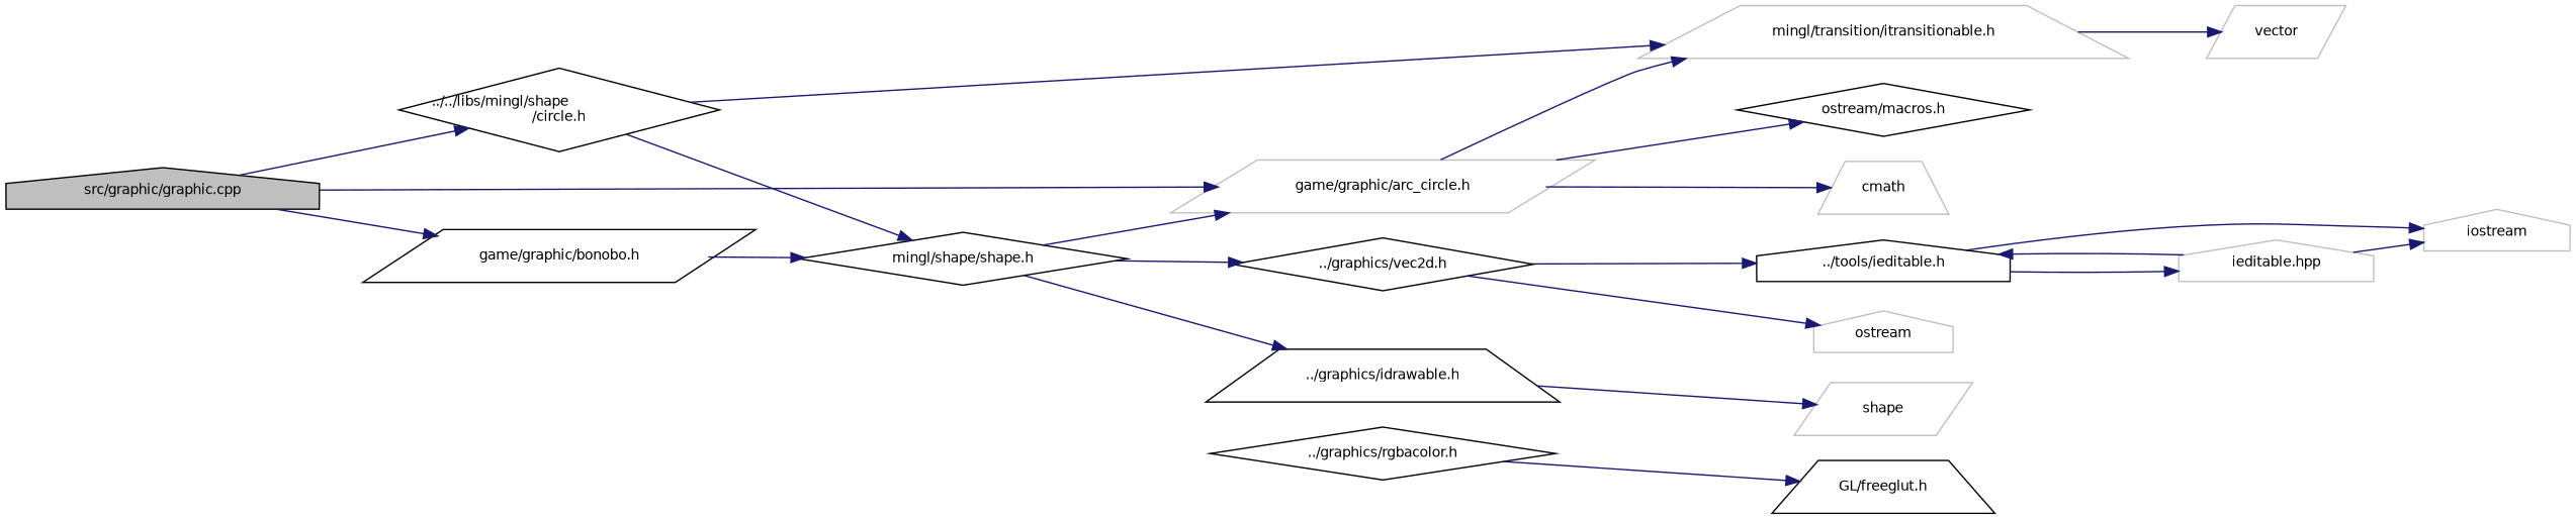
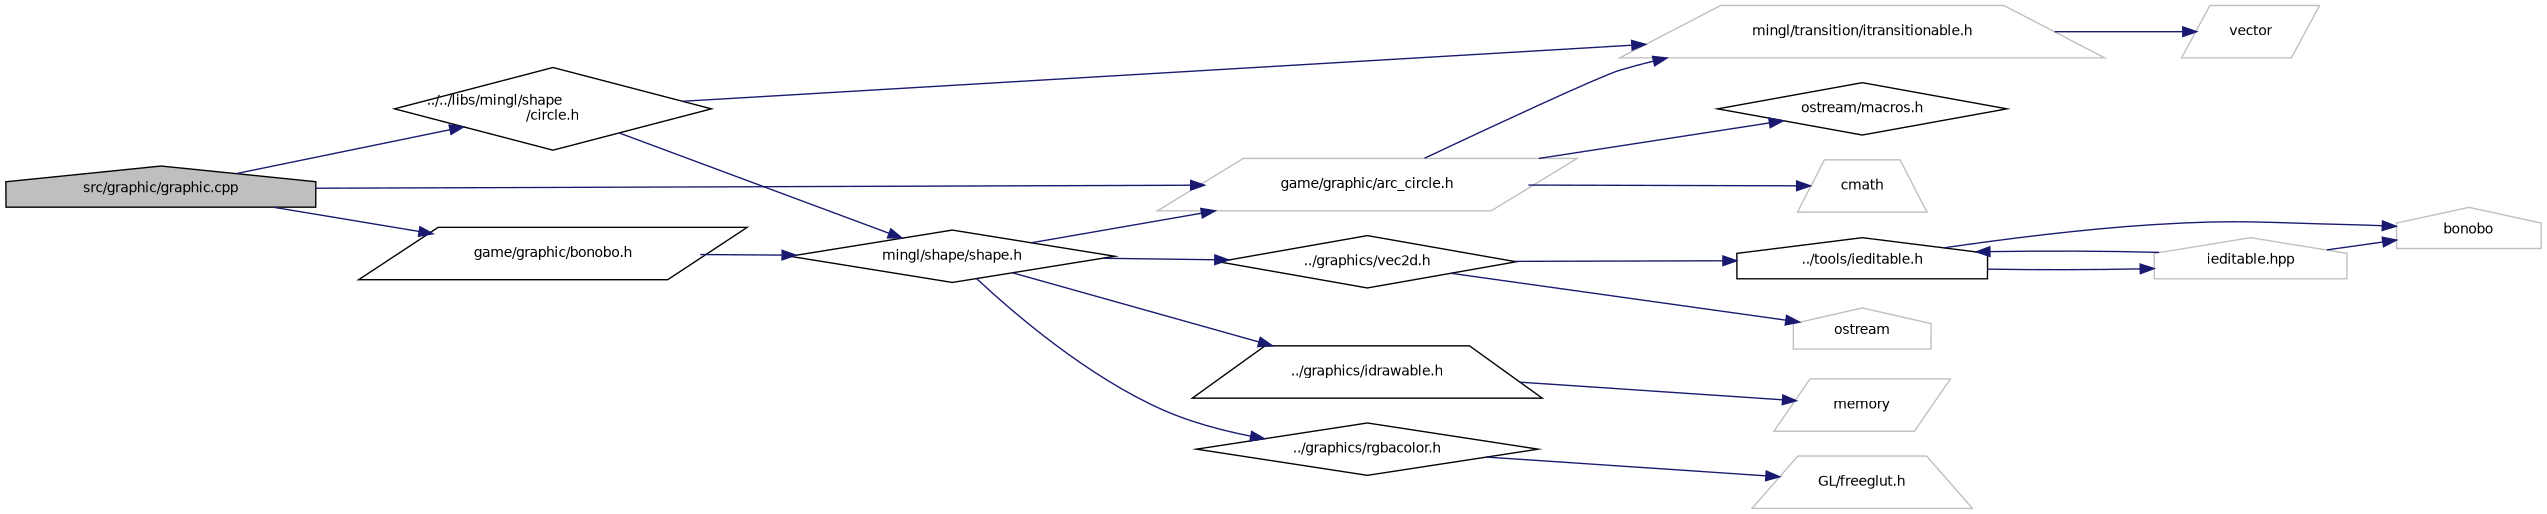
  digraph {
    fontname="DejaVu Sans"
    rankdir=LR
    node [color=black fillcolor=white fontname="DejaVu Sans" fontsize=10 shape=house style=filled]
    edge [color=midnightblue fontname="DejaVu Sans" fontsize=10 labelfontname=Helvetica labelfontsize=10 style=solid]
    n1 [fillcolor=grey75 fontcolor=black height=0.2 label="src/graphic/graphic.cpp" width=0.4]
    n2 [height=0.2 label="game/graphic/bonobo.h" shape=parallelogram width=0.4]
    n3 [color=grey75 height=0.2 label="game/graphic/arc_circle.h" shape=parallelogram width=0.4]
    n4 [height=0.2 label="../../libs/mingl/shape\l/circle.h" shape=diamond width=0.4]
    n5 [height=0.2 label="mingl/shape/shape.h" shape=diamond width=0.4]
    n6 [color=grey75 height=0.2 label="mingl/transition/itransitionable.h" shape=trapezium width=0.4]
    n7 [color=grey75 height=0.2 label=cmath shape=trapezium width=0.4]
    n8 [height=0.2 label="ostream/macros.h" shape=diamond width=0.4]
    n9 [height=0.2 label="../graphics/idrawable.h" shape=trapezium width=0.4]
    n10 [height=0.2 label="../graphics/rgbacolor.h" shape=diamond width=0.4]
    n11 [height=0.2 label="../graphics/vec2d.h" shape=diamond width=0.4]
    n12 [color=grey75 height=0.2 label=vector shape=parallelogram width=0.4]
-   n13 [color=grey75 height=0.2 label=shape shape=parallelogram width=0.4]
-   n14 [height=0.2 label="GL/freeglut.h" shape=trapezium width=0.4]
+   n13 [color=grey75 height=0.2 label=memory shape=parallelogram width=0.4]
+   n14 [color=grey75 height=0.2 label="GL/freeglut.h" shape=trapezium width=0.4]
    n15 [height=0.2 label="../tools/ieditable.h" width=0.4]
    n16 [color=grey75 height=0.2 label=ostream width=0.4]
-   n17 [color=grey75 height=0.2 label=iostream width=0.4]
+   n17 [color=grey75 height=0.2 label=bonobo width=0.4]
    n18 [color=grey75 height=0.2 label="ieditable.hpp" width=0.4]
    n1 -> n2
    n1 -> n3
    n1 -> n4
    n2 -> n5
    n3 -> n6
    n3 -> n7
    n3 -> n8
    n4 -> n5
    n4 -> n6
    n5 -> n3
    n5 -> n9
+   n5 -> n10
    n5 -> n11
    n6 -> n12
    n9 -> n13
    n10 -> n14
    n11 -> n15
    n11 -> n16
    n15 -> n17
    n15 -> n18
    n18 -> n15
    n18 -> n17
  }
